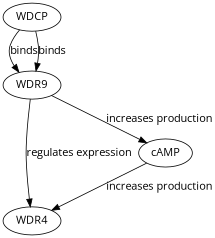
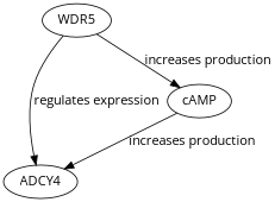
  digraph {
    fontname="Open Sans"
    node [fontname="Open Sans"]
    edge [evidence="PMID: 12345678" fontname="Open Sans" probability=0.8]
-   WDCP
-   WDR5 [label=WDR9]
-   ADCY4 [label=WDR4]
+   WDR5
+   ADCY4
    cAMP
-   WDCP -> WDR5 [label=binds]
-   WDCP -> WDR5 [label=binds]
    WDR5 -> ADCY4 [evidence="PMID: 23456789" label="regulates expression" probability=0.6]
    WDR5 -> cAMP [evidence="PMID: 34567890" label="increases production" probability=0.7]
    cAMP -> ADCY4 [evidence="PMID: 45678901" label="increases production" probability=0.5]
  }
